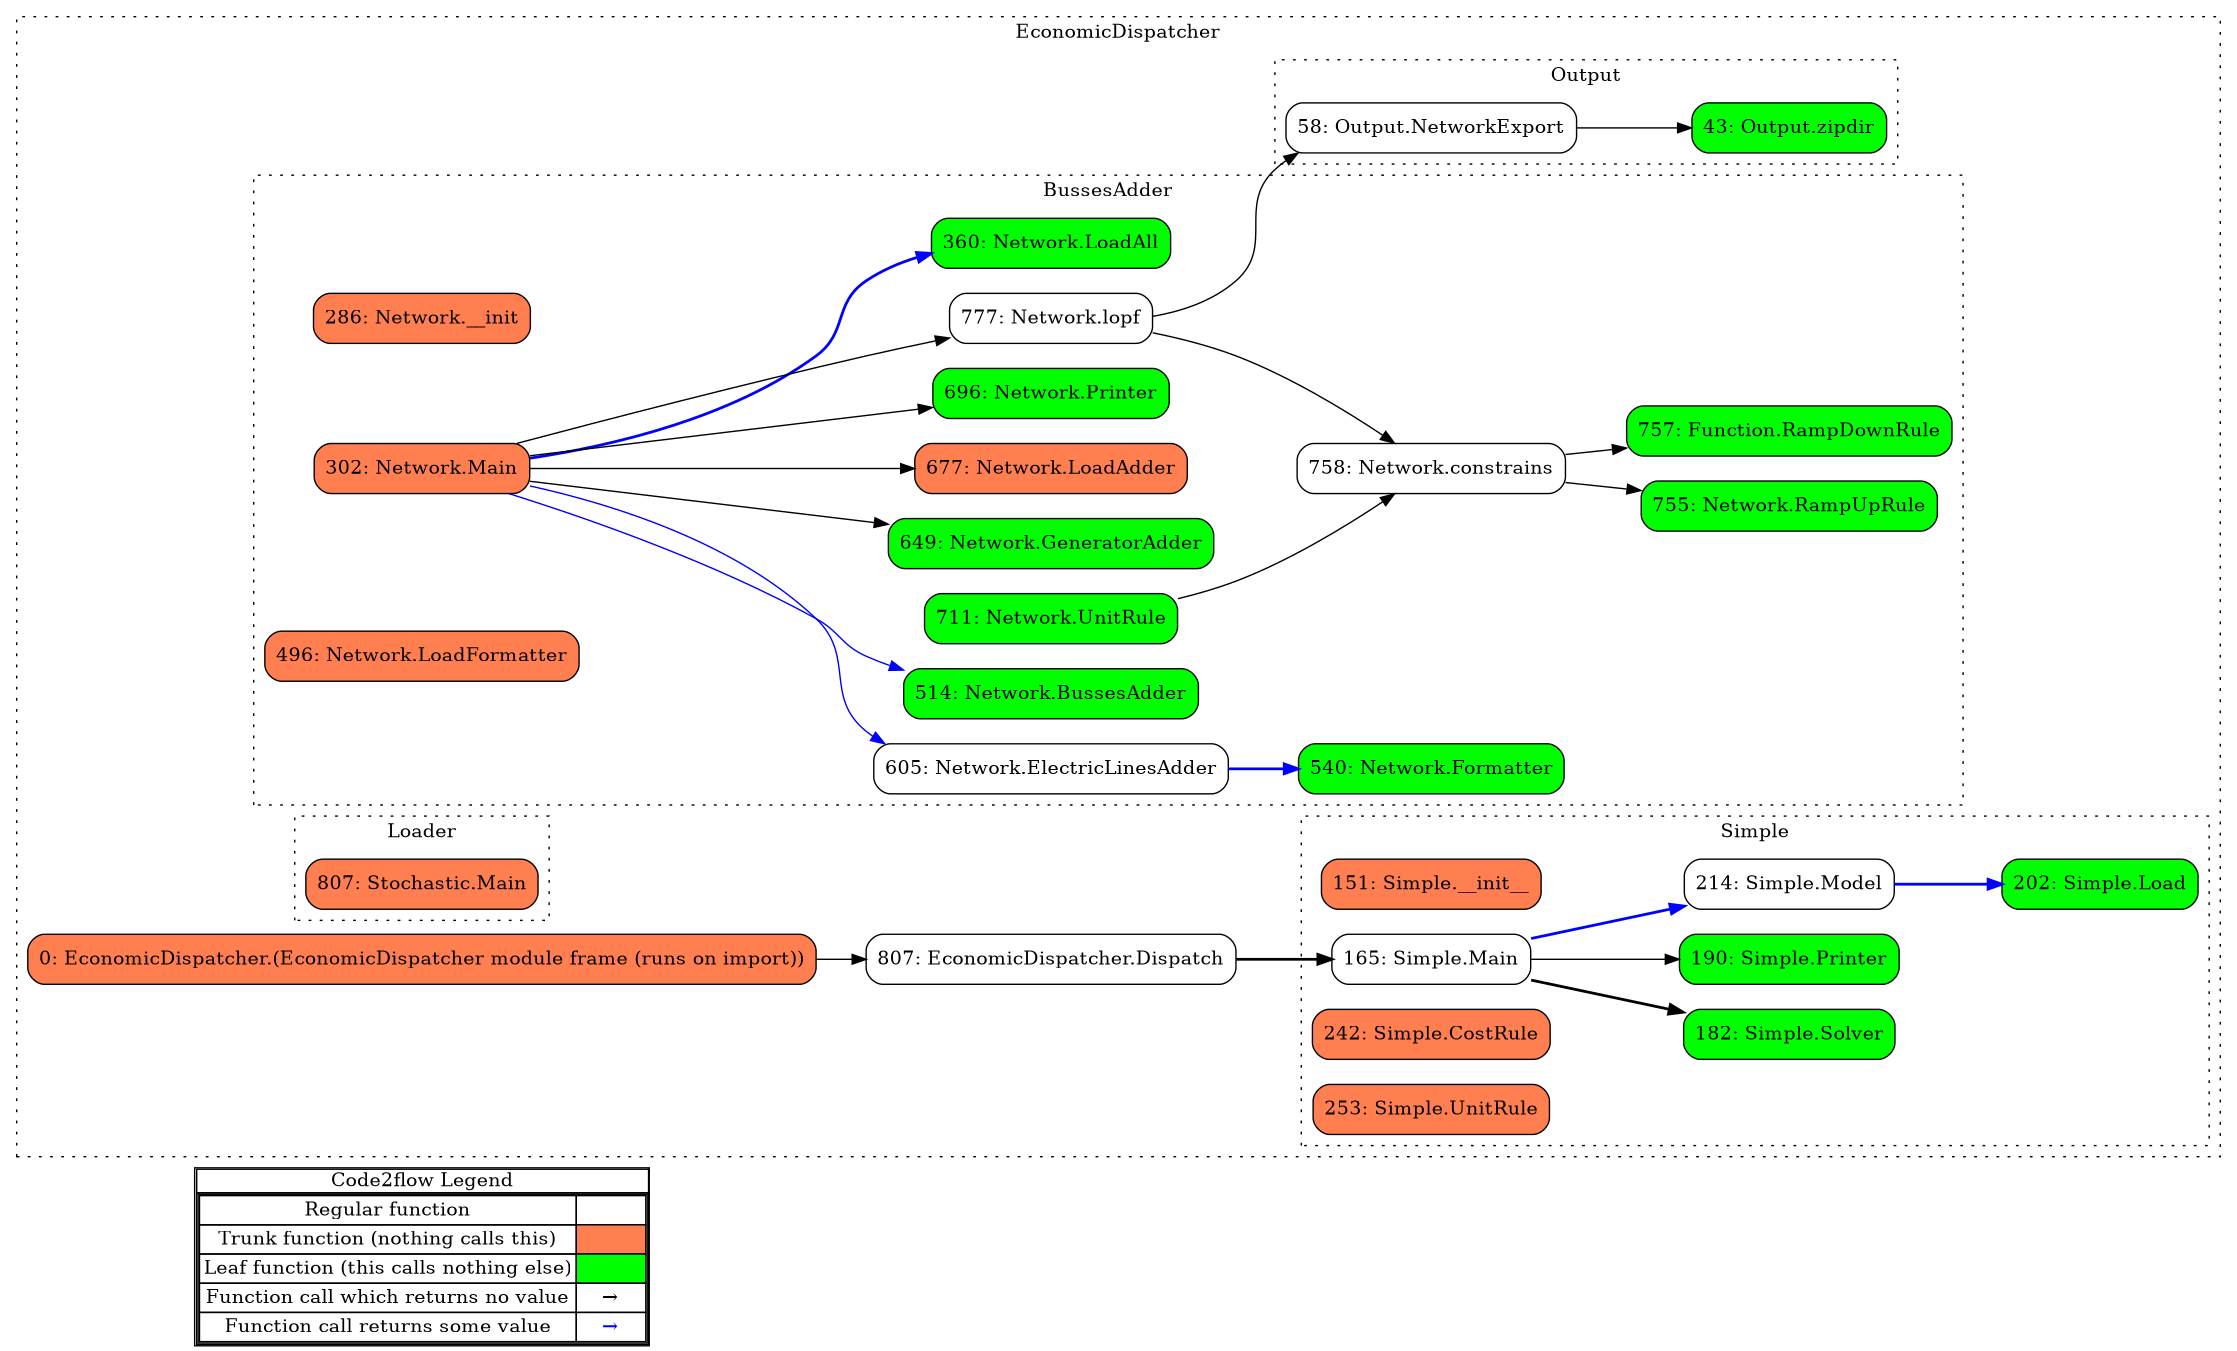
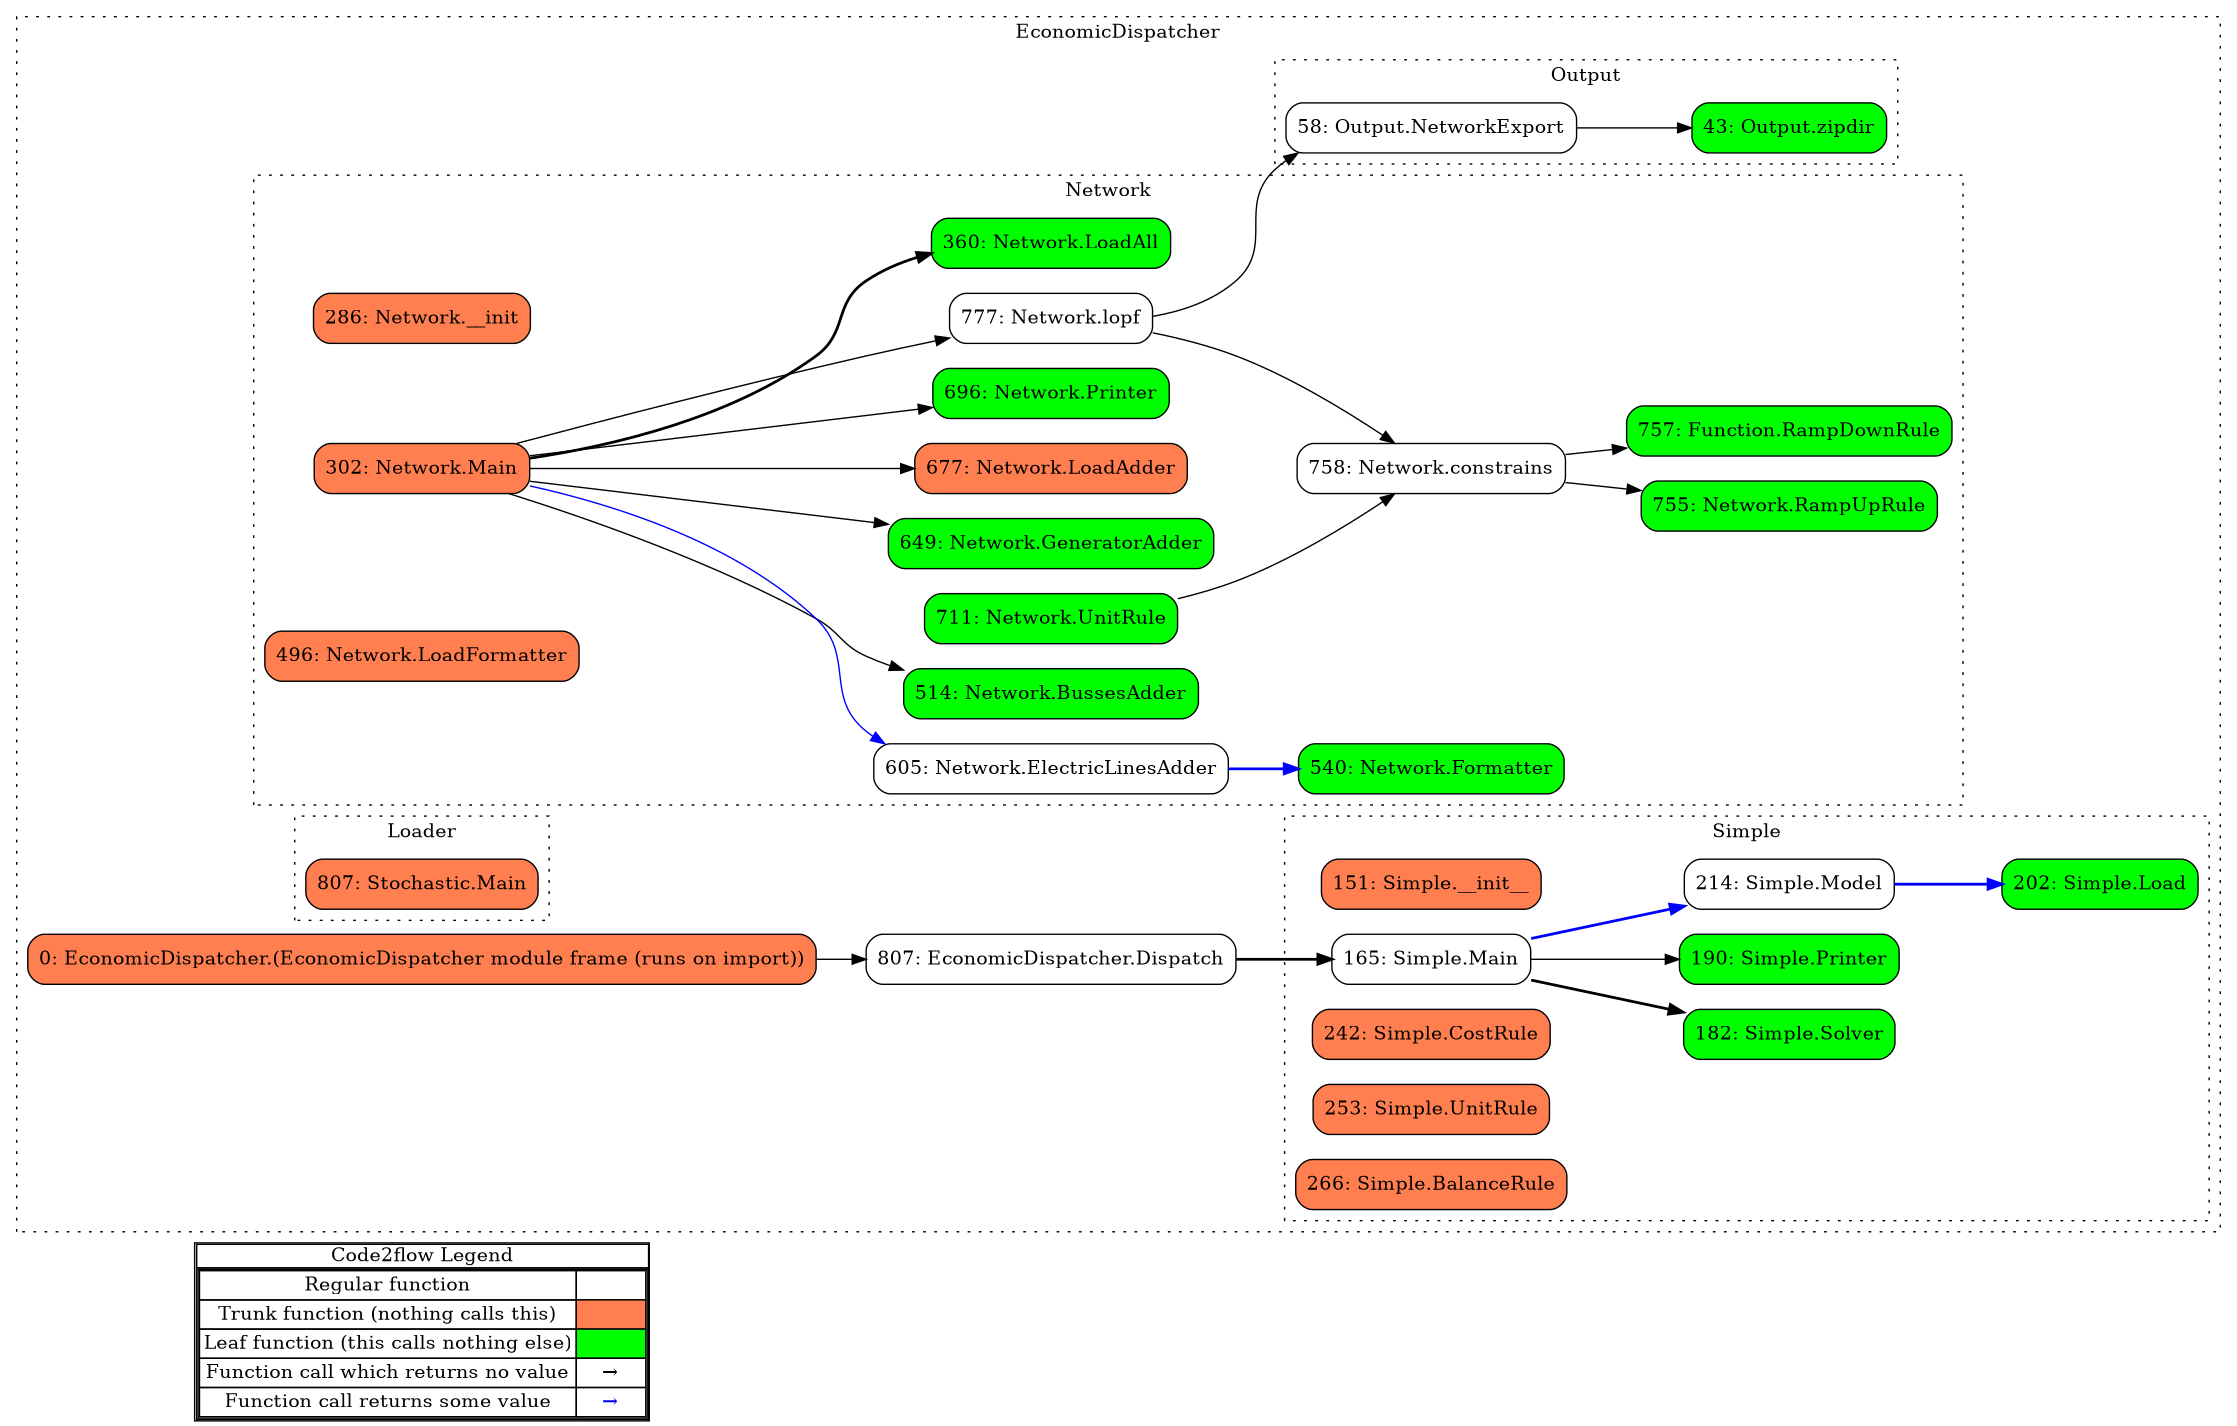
  digraph {
    concentrate=true
    rankdir=LR
    node [shape=rect fillcolor=green splines=ortho style="rounded,filled"]
    n1 [label=< 				<table cellspacing="0" cellpadding="0" border="1"><tr><td>Code2flow Legend</td></tr><tr><td> 				<table cellspacing="0"> 				<tr><td>Regular function</td><td width="50px"></td></tr> 				<tr><td>Trunk function (nothing calls this)</td><td bgcolor='coral'></td></tr> 				<tr><td>Leaf function (this calls nothing else)</td><td bgcolor='green'></td></tr> 				<tr><td>Function call which returns no value</td><td>&#8594;</td></tr> 				<tr><td>Function call returns some value</td><td><font color='blue'>&#8594;</font></td></tr> 				</table></td></tr></table> 				> margin=0 shape=none fillcolor="" splines="" style=""]
    n2 [label="43: Output.zipdir"]
    n3 [label="58: Output.NetworkExport" style=rounded fillcolor=""]
    n4 [fillcolor=coral label="151: Simple.__init__"]
    n5 [label="165: Simple.Main" style=rounded fillcolor=""]
    n6 [label="182: Simple.Solver"]
    n7 [label="190: Simple.Printer"]
    n8 [label="202: Simple.Load"]
    n9 [label="214: Simple.Model" style=rounded fillcolor=""]
    n10 [fillcolor=coral label="242: Simple.CostRule"]
    n11 [fillcolor=coral label="253: Simple.UnitRule"]
+   n12 [fillcolor=coral label="266: Simple.BalanceRule"]
    n13 [fillcolor=coral label="286: Network.__init"]
    n14 [fillcolor=coral label="302: Network.Main"]
    n15 [label="360: Network.LoadAll"]
    n16 [fillcolor=coral label="496: Network.LoadFormatter"]
    n17 [label="514: Network.BussesAdder"]
    n18 [label="540: Network.Formatter"]
    n19 [label="605: Network.ElectricLinesAdder" style=rounded fillcolor=""]
    n20 [label="649: Network.GeneratorAdder"]
    n21 [fillcolor=coral label="677: Network.LoadAdder"]
    n22 [label="696: Network.Printer"]
    n23 [label="711: Network.UnitRule"]
    n24 [label="755: Network.RampUpRule"]
    n25 [label="757: Function.RampDownRule"]
    n26 [label="758: Network.constrains" style=rounded fillcolor=""]
    n27 [label="777: Network.lopf" style=rounded fillcolor=""]
    n28 [fillcolor=coral label="807: Stochastic.Main"]
    n29 [label="807: EconomicDispatcher.Dispatch" style=rounded fillcolor=""]
    n30 [fillcolor=coral label="0: EconomicDispatcher.(EconomicDispatcher module frame (runs on import))"]
    subgraph sub_1 {
      label=legend
      rank=min
      n1
    }
    subgraph cluster_2 {
      color=black
      label=EconomicDispatcher
      style=dotted
      n29
      n30
      subgraph cluster_3 {
        color=black
        label=Output
        style=dotted
        n2
        n3
      }
      subgraph cluster_4 {
        color=black
        label=Simple
        style=dotted
        n4
        n5
        n6
        n7
        n8
        n9
        n10
        n11
+       n12
      }
      subgraph cluster_5 {
        color=black
-       label=BussesAdder
+       label=Network
        style=dotted
        n13
        n14
        n15
        n16
        n17
        n18
        n19
        n20
        n21
        n22
        n23
        n24
        n25
        n26
        n27
      }
      subgraph cluster_6 {
        color=black
        label=Loader
        style=dotted
        n28
      }
    }
    n3 -> n2
    n5 -> n6 [color=black penwidth=2]
    n5 -> n7
    n5 -> n9 [color=blue penwidth=2]
    n9 -> n8 [color=blue penwidth=2]
-   n14 -> n15 [color=blue penwidth=2]
-   n14 -> n17 [color=blue]
+   n14 -> n15 [color=black penwidth=2]
+   n14 -> n17
    n14 -> n19 [color=blue]
    n14 -> n20
    n14 -> n21
    n14 -> n22
    n14 -> n27
    n19 -> n18 [color=blue penwidth=2]
    n23 -> n26
    n26 -> n24
    n26 -> n25
    n27 -> n3
    n27 -> n26
    n29 -> n5 [color=black penwidth=2]
    n30 -> n29
  }
